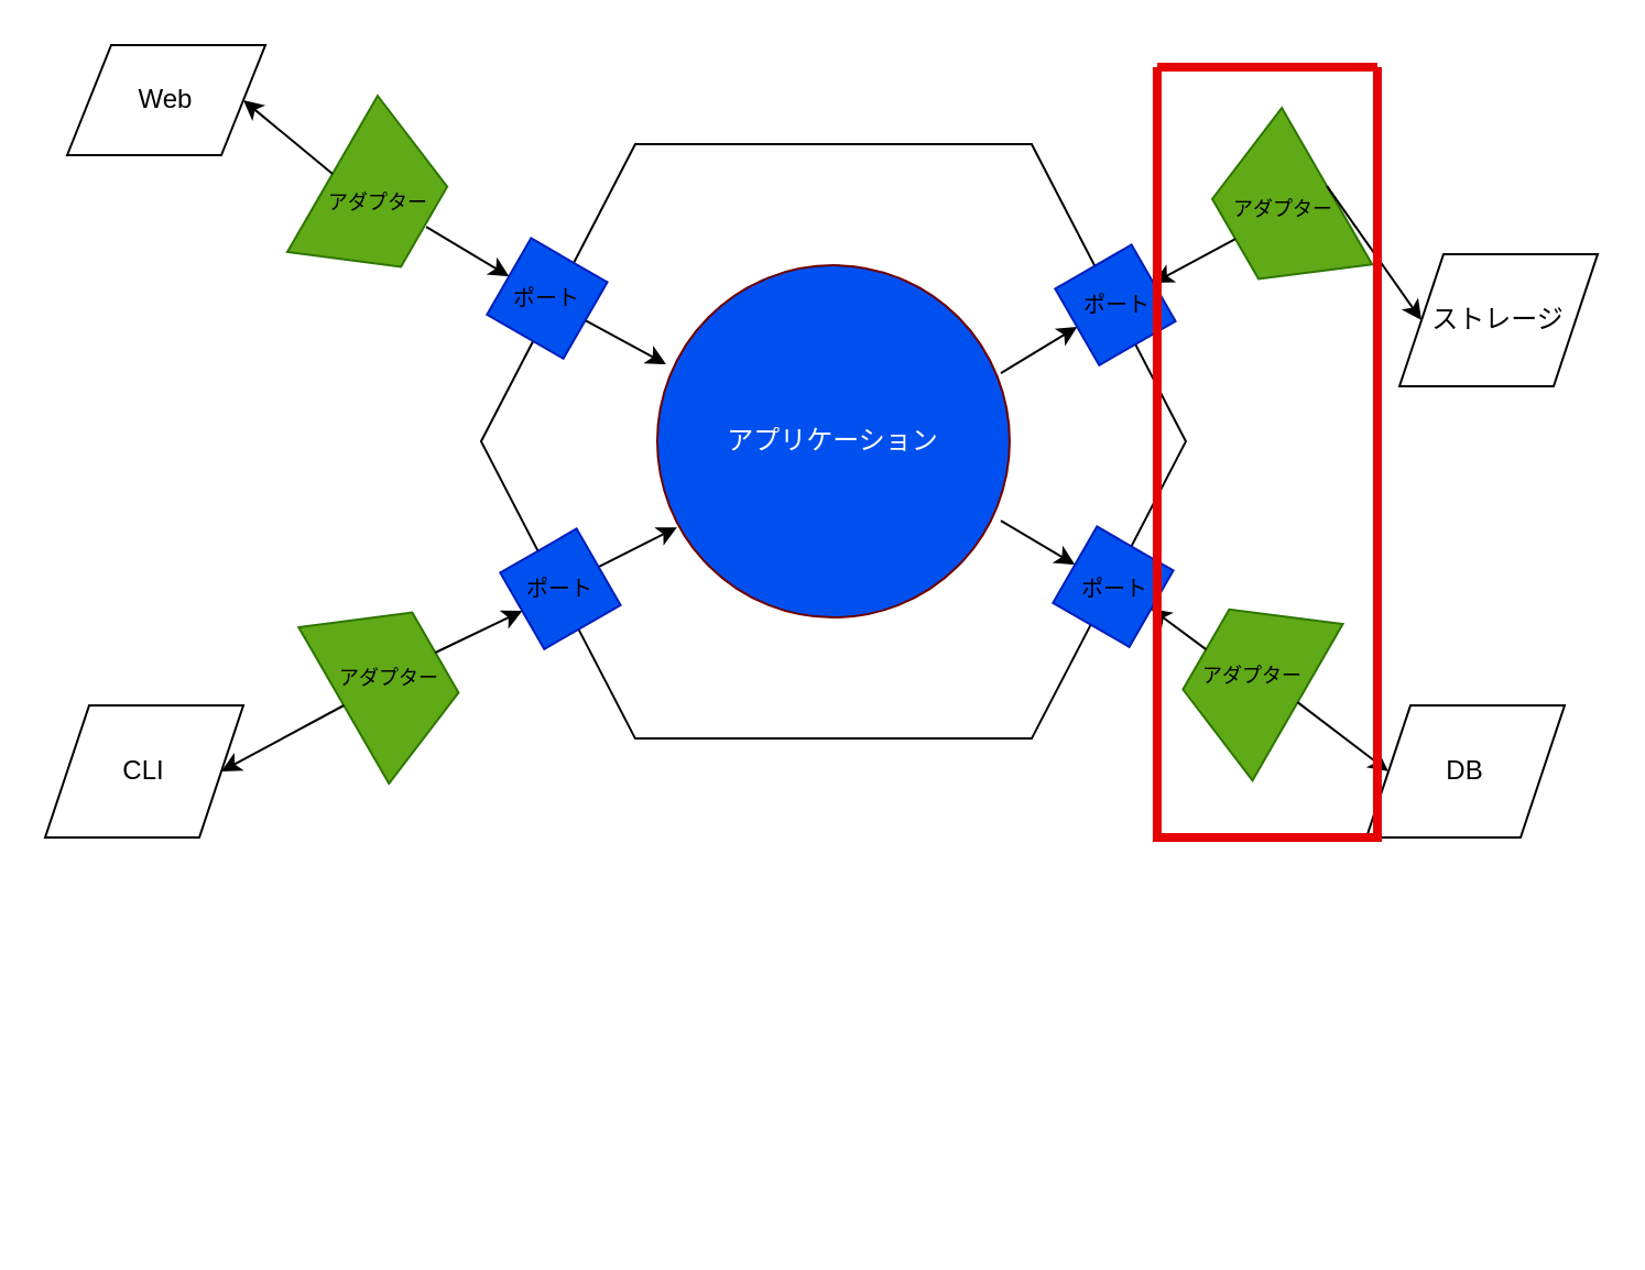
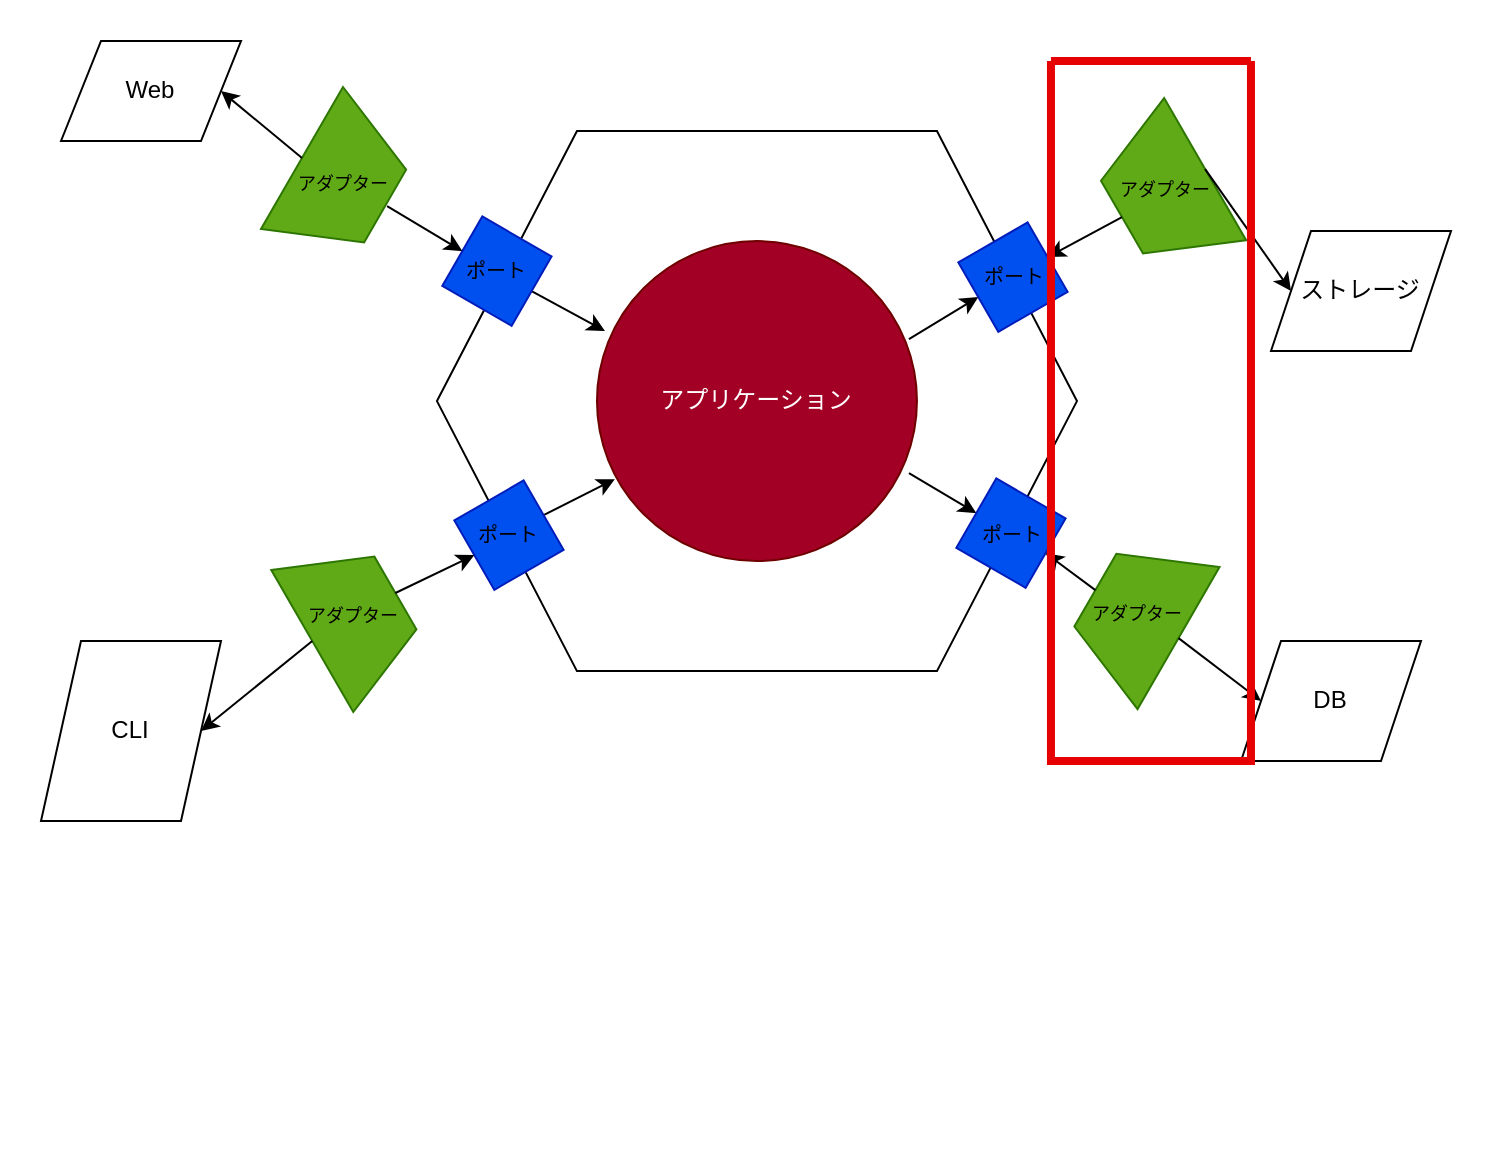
  <mxCell id="0" />
  <mxCell id="1" parent="0" />
  <mxCell id="2" style="edgeStyle=none;html=1;exitX=1;exitY=0.5;exitDx=0;exitDy=0;entryX=1;entryY=0.5;entryDx=0;entryDy=0;rounded=0;curved=1;" parent="1" edge="1"><mxGeometry relative="1" as="geometry"><Array as="points"><mxPoint x="590" y="310" /></Array><mxPoint x="480" y="190" as="sourcePoint" /></mxGeometry></mxCell>
  <mxCell id="3" style="edgeStyle=none;html=1;exitX=0.5;exitY=1;exitDx=0;exitDy=0;entryX=0.5;entryY=1;entryDx=0;entryDy=0;rounded=0;curved=1;" parent="1" edge="1"><mxGeometry relative="1" as="geometry"><Array as="points"><mxPoint x="410" y="550" /></Array><mxPoint x="385" y="460" as="sourcePoint" /></mxGeometry></mxCell>
  <mxCell id="4" value="" style="group" parent="1" vertex="1" connectable="0"><mxGeometry x="159.995" y="60.003" width="449.549" height="494" as="geometry" /></mxCell>
  <mxCell id="5" value="" style="group" parent="4" vertex="1" connectable="0"><mxGeometry x="57.985" y="5.057" width="391.565" height="404.94" as="geometry" /></mxCell>
  <mxCell id="6" value="" style="shape=hexagon;perimeter=hexagonPerimeter2;whiteSpace=wrap;html=1;fixedSize=1;size=70;" parent="5" vertex="1"><mxGeometry width="320" height="270" as="geometry" /></mxCell>
  <mxCell id="7" style="edgeStyle=none;html=1;entryX=1;entryY=0.5;entryDx=0;entryDy=0;exitX=0.975;exitY=0.306;exitDx=0;exitDy=0;exitPerimeter=0;" parent="5" source="9" target="14" edge="1"><mxGeometry relative="1" as="geometry" /></mxCell>
  <mxCell id="8" style="edgeStyle=none;html=1;exitX=0.975;exitY=0.725;exitDx=0;exitDy=0;entryX=0.5;entryY=1;entryDx=0;entryDy=0;exitPerimeter=0;" parent="5" source="9" target="13" edge="1"><mxGeometry relative="1" as="geometry" /></mxCell>
- <mxCell id="9" value="アプリケーション" style="ellipse;whiteSpace=wrap;html=1;aspect=fixed;fillColor=#0050ef;strokeColor=#6F0000;fontColor=#ffffff;" parent="5" vertex="1"><mxGeometry x="80" y="55" width="160" height="160" as="geometry" /></mxCell>
+ <mxCell id="9" value="アプリケーション" style="ellipse;whiteSpace=wrap;html=1;aspect=fixed;fillColor=#a20025;strokeColor=#6F0000;fontColor=#ffffff;" parent="5" vertex="1"><mxGeometry x="80" y="55" width="160" height="160" as="geometry" /></mxCell>
  <mxCell id="10" style="edgeStyle=none;html=1;exitX=1;exitY=0.5;exitDx=0;exitDy=0;entryX=0.025;entryY=0.281;entryDx=0;entryDy=0;entryPerimeter=0;" parent="5" source="16" target="9" edge="1"><mxGeometry relative="1" as="geometry" /></mxCell>
  <mxCell id="11" style="edgeStyle=none;html=1;exitX=0.5;exitY=0;exitDx=0;exitDy=0;entryX=0.056;entryY=0.744;entryDx=0;entryDy=0;entryPerimeter=0;" parent="5" source="12" target="9" edge="1"><mxGeometry relative="1" as="geometry" /></mxCell>
  <mxCell id="12" value="" style="whiteSpace=wrap;html=1;aspect=fixed;rotation=60;fillColor=#0050ef;fontColor=#ffffff;strokeColor=#001DBC;" parent="5" vertex="1"><mxGeometry x="16" y="182" width="40" height="40" as="geometry" /></mxCell>
  <mxCell id="13" value="" style="whiteSpace=wrap;html=1;aspect=fixed;rotation=120;fillColor=#0050ef;fontColor=#ffffff;strokeColor=#001DBC;" parent="5" vertex="1"><mxGeometry x="267" y="181" width="40" height="40" as="geometry" /></mxCell>
  <mxCell id="14" value="" style="whiteSpace=wrap;html=1;aspect=fixed;rotation=-210;fillColor=#0050ef;fontColor=#ffffff;strokeColor=#001DBC;" parent="5" vertex="1"><mxGeometry x="268" y="53" width="40" height="40" as="geometry" /></mxCell>
  <mxCell id="15" value="" style="group" parent="5" vertex="1" connectable="0"><mxGeometry x="1" y="42.679" width="80.02" height="80.261" as="geometry" /></mxCell>
  <mxCell id="16" value="" style="whiteSpace=wrap;html=1;aspect=fixed;rotation=30;fillColor=#0050ef;fontColor=#ffffff;strokeColor=#001DBC;" parent="15" vertex="1"><mxGeometry x="9" y="7.321" width="40" height="40" as="geometry" /></mxCell>
  <mxCell id="17" value="ポート" style="text;html=1;strokeColor=none;fillColor=none;align=center;verticalAlign=middle;whiteSpace=wrap;rounded=0;fontSize=10;" parent="15" vertex="1"><mxGeometry x="9" y="21.16" width="40" height="12.32" as="geometry" /></mxCell>
  <mxCell id="18" value="ポート" style="text;html=1;strokeColor=none;fillColor=none;align=center;verticalAlign=middle;whiteSpace=wrap;rounded=0;fontSize=10;" parent="5" vertex="1"><mxGeometry x="19" y="193.5" width="34" height="17" as="geometry" /></mxCell>
  <mxCell id="19" value="ポート" style="text;html=1;strokeColor=none;fillColor=none;align=center;verticalAlign=middle;whiteSpace=wrap;rounded=0;fontSize=10;" parent="5" vertex="1"><mxGeometry x="269" y="64" width="40" height="18" as="geometry" /></mxCell>
  <mxCell id="20" value="ポート" style="text;html=1;strokeColor=none;fillColor=none;align=center;verticalAlign=middle;whiteSpace=wrap;rounded=0;fontSize=10;" parent="5" vertex="1"><mxGeometry x="267" y="194" width="42" height="16" as="geometry" /></mxCell>
  <mxCell id="21" value="" style="group" parent="5" vertex="1" connectable="0"><mxGeometry x="322.021" y="-16.504" width="82.569" height="95.014" as="geometry" /></mxCell>
  <mxCell id="22" value="" style="shape=trapezoid;perimeter=trapezoidPerimeter;whiteSpace=wrap;html=1;fixedSize=1;rotation=-120;fillColor=#60a917;fontColor=#ffffff;strokeColor=#2D7600;" parent="21" vertex="1"><mxGeometry x="0.285" y="23.507" width="82" height="48" as="geometry" /></mxCell>
  <mxCell id="23" value="&lt;font style=&quot;font-size: 9px;&quot;&gt;アダプター&lt;/font&gt;" style="text;html=1;strokeColor=none;fillColor=none;align=center;verticalAlign=middle;whiteSpace=wrap;rounded=0;fontSize=10;rotation=0;" parent="21" vertex="1"><mxGeometry x="18.265" y="39.207" width="48.72" height="12.51" as="geometry" /></mxCell>
  <mxCell id="24" value="" style="group;rotation=-180;" parent="5" vertex="1" connectable="0"><mxGeometry x="308.995" y="193.503" width="82.569" height="95.014" as="geometry" /></mxCell>
  <mxCell id="25" value="" style="shape=trapezoid;perimeter=trapezoidPerimeter;whiteSpace=wrap;html=1;fixedSize=1;rotation=-420;fillColor=#60a917;fontColor=#ffffff;strokeColor=#2D7600;" parent="24" vertex="1"><mxGeometry y="24" width="82" height="48" as="geometry" /></mxCell>
  <mxCell id="26" value="&lt;font style=&quot;font-size: 9px;&quot;&gt;アダプター&lt;/font&gt;" style="text;html=1;strokeColor=none;fillColor=none;align=center;verticalAlign=middle;whiteSpace=wrap;rounded=0;fontSize=10;rotation=0;" parent="24" vertex="1"><mxGeometry x="17" y="41" width="48.72" height="12.51" as="geometry" /></mxCell>
  <mxCell id="27" style="edgeStyle=none;html=1;exitX=0.5;exitY=0;exitDx=0;exitDy=0;entryX=0.5;entryY=0;entryDx=0;entryDy=0;fontSize=9;" parent="5" source="25" target="13" edge="1"><mxGeometry relative="1" as="geometry" /></mxCell>
  <mxCell id="28" style="edgeStyle=none;html=1;exitX=0.5;exitY=0;exitDx=0;exitDy=0;entryX=0;entryY=0.5;entryDx=0;entryDy=0;fontSize=9;" parent="5" source="22" target="14" edge="1"><mxGeometry relative="1" as="geometry" /></mxCell>
  <mxCell id="29" value="" style="group" parent="4" vertex="1" connectable="0"><mxGeometry x="-30" y="-17" width="82.569" height="95.014" as="geometry" /></mxCell>
  <mxCell id="30" value="" style="group" parent="29" vertex="1" connectable="0"><mxGeometry x="-1.421e-14" width="82.569" height="95.014" as="geometry" /></mxCell>
  <mxCell id="31" value="" style="shape=trapezoid;perimeter=trapezoidPerimeter;whiteSpace=wrap;html=1;fixedSize=1;rotation=-240;fillColor=#60a917;fontColor=#ffffff;strokeColor=#2D7600;" parent="30" vertex="1"><mxGeometry x="0.285" y="23.507" width="82" height="48" as="geometry" /></mxCell>
  <mxCell id="32" value="&lt;font style=&quot;font-size: 9px;&quot;&gt;アダプター&lt;/font&gt;" style="text;html=1;strokeColor=none;fillColor=none;align=center;verticalAlign=middle;whiteSpace=wrap;rounded=0;fontSize=10;" parent="30" vertex="1"><mxGeometry x="16.92" y="41.25" width="48.72" height="12.51" as="geometry" /></mxCell>
  <mxCell id="33" style="edgeStyle=none;html=1;exitX=0.5;exitY=0;exitDx=0;exitDy=0;fontSize=9;entryX=0;entryY=0.5;entryDx=0;entryDy=0;" parent="4" target="16" edge="1"><mxGeometry relative="1" as="geometry"><mxPoint x="33.069" y="42.507" as="sourcePoint" /><mxPoint x="70.005" y="69.997" as="targetPoint" /></mxGeometry></mxCell>
  <mxCell id="34" value="" style="group;rotation=-60;" parent="4" vertex="1" connectable="0"><mxGeometry x="-24.58" y="200" width="82.569" height="95.014" as="geometry" /></mxCell>
  <mxCell id="35" value="" style="shape=trapezoid;perimeter=trapezoidPerimeter;whiteSpace=wrap;html=1;fixedSize=1;rotation=-300;fillColor=#60a917;fontColor=#ffffff;strokeColor=#2D7600;" parent="34" vertex="1"><mxGeometry y="24" width="82" height="48" as="geometry" /></mxCell>
  <mxCell id="36" value="&lt;font style=&quot;font-size: 9px;&quot;&gt;アダプター&lt;/font&gt;" style="text;html=1;strokeColor=none;fillColor=none;align=center;verticalAlign=middle;whiteSpace=wrap;rounded=0;fontSize=10;rotation=0;" parent="34" vertex="1"><mxGeometry x="17" y="41" width="48.72" height="12.51" as="geometry" /></mxCell>
  <mxCell id="37" style="edgeStyle=none;html=1;exitX=0.5;exitY=0;exitDx=0;exitDy=0;entryX=0.5;entryY=1;entryDx=0;entryDy=0;fontSize=9;" parent="4" source="35" target="12" edge="1"><mxGeometry relative="1" as="geometry" /></mxCell>
  <mxCell id="38" value="Web" style="shape=parallelogram;perimeter=parallelogramPerimeter;whiteSpace=wrap;html=1;fixedSize=1;" vertex="1" parent="1"><mxGeometry x="30" y="20" width="90" height="50" as="geometry" /></mxCell>
  <mxCell id="39" style="edgeStyle=none;html=1;exitX=0.5;exitY=1;exitDx=0;exitDy=0;entryX=1;entryY=0.5;entryDx=0;entryDy=0;" edge="1" parent="1" source="31" target="38"><mxGeometry relative="1" as="geometry" /></mxCell>
- <mxCell id="40" value="CLI" style="shape=parallelogram;perimeter=parallelogramPerimeter;whiteSpace=wrap;html=1;fixedSize=1;" vertex="1" parent="1"><mxGeometry x="20" y="320" width="90" height="60" as="geometry" /></mxCell>
+ <mxCell id="40" value="CLI" style="shape=parallelogram;perimeter=parallelogramPerimeter;whiteSpace=wrap;html=1;fixedSize=1;" vertex="1" parent="1"><mxGeometry x="20" y="320" width="90" height="90" as="geometry" /></mxCell>
  <mxCell id="41" style="edgeStyle=none;html=1;exitX=0.5;exitY=1;exitDx=0;exitDy=0;entryX=1;entryY=0.5;entryDx=0;entryDy=0;" edge="1" parent="1" source="35" target="40"><mxGeometry relative="1" as="geometry" /></mxCell>
  <mxCell id="42" value="DB" style="shape=parallelogram;perimeter=parallelogramPerimeter;whiteSpace=wrap;html=1;fixedSize=1;" vertex="1" parent="1"><mxGeometry x="620" y="320" width="90" height="60" as="geometry" /></mxCell>
  <mxCell id="43" style="edgeStyle=none;html=1;exitX=0.5;exitY=1;exitDx=0;exitDy=0;entryX=0;entryY=0.5;entryDx=0;entryDy=0;" edge="1" parent="1" source="25" target="42"><mxGeometry relative="1" as="geometry" /></mxCell>
  <mxCell id="44" value="ストレージ" style="shape=parallelogram;perimeter=parallelogramPerimeter;whiteSpace=wrap;html=1;fixedSize=1;" vertex="1" parent="1"><mxGeometry x="635" y="115" width="90" height="60" as="geometry" /></mxCell>
  <mxCell id="45" style="edgeStyle=none;html=1;exitX=0.5;exitY=1;exitDx=0;exitDy=0;entryX=0;entryY=0.5;entryDx=0;entryDy=0;" edge="1" parent="1" source="22" target="44"><mxGeometry relative="1" as="geometry" /></mxCell>
  <mxCell id="46" value="" style="swimlane;startSize=0;fillColor=#a20025;fontColor=#ffffff;strokeColor=#E60202;strokeWidth=4;" vertex="1" parent="1"><mxGeometry x="524.98" y="30" width="100" height="350" as="geometry" /></mxCell>
